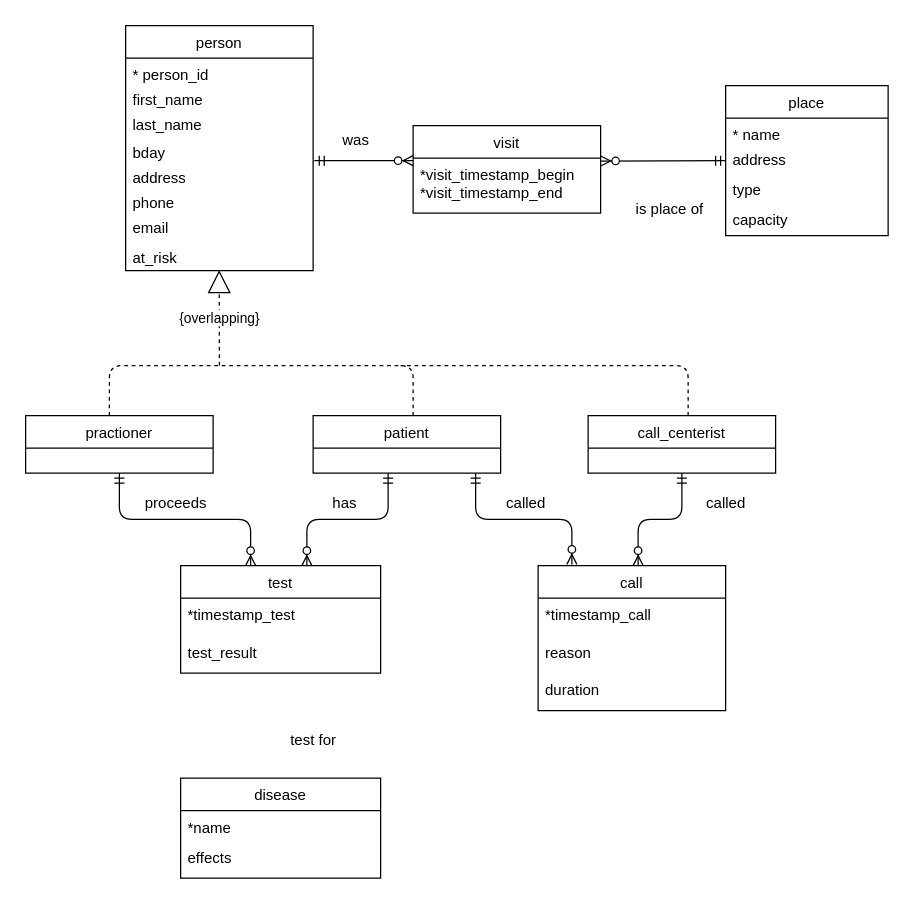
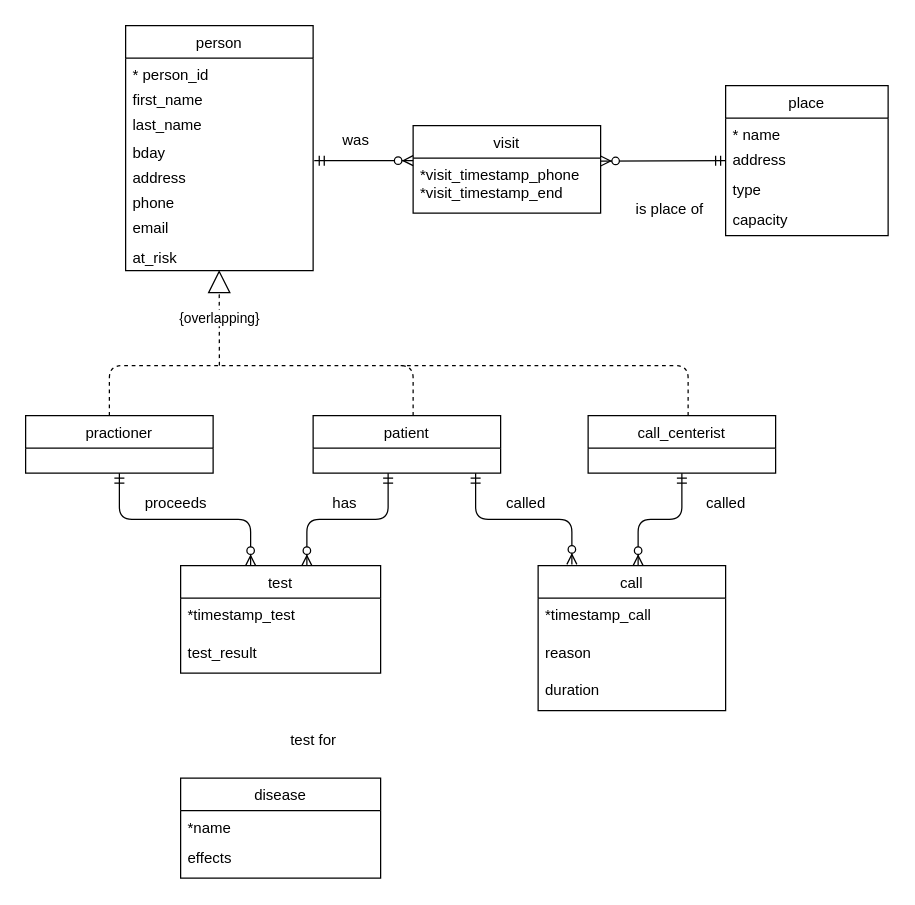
  <mxCell id="0" />
  <mxCell id="1" parent="0" />
  <mxCell id="2" value="person" style="swimlane;fontStyle=0;childLayout=stackLayout;horizontal=1;startSize=26;fillColor=none;horizontalStack=0;resizeParent=1;resizeParentMax=0;resizeLast=0;collapsible=1;marginBottom=0;" parent="1" vertex="1"><mxGeometry x="100" y="20" width="150" height="196" as="geometry" /></mxCell>
  <mxCell id="3" value="* person_id" style="text;strokeColor=none;fillColor=none;align=left;verticalAlign=top;spacingLeft=4;spacingRight=4;overflow=hidden;rotatable=0;points=[[0,0.5],[1,0.5]];portConstraint=eastwest;" parent="2" vertex="1"><mxGeometry y="26" width="150" height="20" as="geometry" /></mxCell>
  <mxCell id="4" value="first_name" style="text;strokeColor=none;fillColor=none;align=left;verticalAlign=top;spacingLeft=4;spacingRight=4;overflow=hidden;rotatable=0;points=[[0,0.5],[1,0.5]];portConstraint=eastwest;" parent="2" vertex="1"><mxGeometry y="46" width="150" height="20" as="geometry" /></mxCell>
  <mxCell id="5" value="last_name&#10;" style="text;strokeColor=none;fillColor=none;align=left;verticalAlign=top;spacingLeft=4;spacingRight=4;overflow=hidden;rotatable=0;points=[[0,0.5],[1,0.5]];portConstraint=eastwest;" parent="2" vertex="1"><mxGeometry y="66" width="150" height="22" as="geometry" /></mxCell>
  <mxCell id="6" value="bday" style="text;strokeColor=none;fillColor=none;align=left;verticalAlign=top;spacingLeft=4;spacingRight=4;overflow=hidden;rotatable=0;points=[[0,0.5],[1,0.5]];portConstraint=eastwest;" parent="2" vertex="1"><mxGeometry y="88" width="150" height="20" as="geometry" /></mxCell>
  <mxCell id="7" value="address" style="text;strokeColor=none;fillColor=none;align=left;verticalAlign=top;spacingLeft=4;spacingRight=4;overflow=hidden;rotatable=0;points=[[0,0.5],[1,0.5]];portConstraint=eastwest;" parent="2" vertex="1"><mxGeometry y="108" width="150" height="20" as="geometry" /></mxCell>
  <mxCell id="8" value="phone" style="text;strokeColor=none;fillColor=none;align=left;verticalAlign=top;spacingLeft=4;spacingRight=4;overflow=hidden;rotatable=0;points=[[0,0.5],[1,0.5]];portConstraint=eastwest;" parent="2" vertex="1"><mxGeometry y="128" width="150" height="20" as="geometry" /></mxCell>
  <mxCell id="9" value="email" style="text;strokeColor=none;fillColor=none;align=left;verticalAlign=top;spacingLeft=4;spacingRight=4;overflow=hidden;rotatable=0;points=[[0,0.5],[1,0.5]];portConstraint=eastwest;" parent="2" vertex="1"><mxGeometry y="148" width="150" height="24" as="geometry" /></mxCell>
  <mxCell id="10" value="at_risk" style="text;strokeColor=none;fillColor=none;align=left;verticalAlign=top;spacingLeft=4;spacingRight=4;overflow=hidden;rotatable=0;points=[[0,0.5],[1,0.5]];portConstraint=eastwest;" parent="2" vertex="1"><mxGeometry y="172" width="150" height="24" as="geometry" /></mxCell>
  <mxCell id="11" value="call_centerist" style="swimlane;fontStyle=0;childLayout=stackLayout;horizontal=1;startSize=26;fillColor=none;horizontalStack=0;resizeParent=1;resizeParentMax=0;resizeLast=0;collapsible=1;marginBottom=0;" parent="1" vertex="1"><mxGeometry x="470" y="332" width="150" height="46" as="geometry" /></mxCell>
  <mxCell id="12" value="practioner" style="swimlane;fontStyle=0;childLayout=stackLayout;horizontal=1;startSize=26;fillColor=none;horizontalStack=0;resizeParent=1;resizeParentMax=0;resizeLast=0;collapsible=1;marginBottom=0;" parent="1" vertex="1"><mxGeometry x="20" y="332" width="150" height="46" as="geometry" /></mxCell>
  <mxCell id="13" value="call" style="swimlane;fontStyle=0;childLayout=stackLayout;horizontal=1;startSize=26;fillColor=none;horizontalStack=0;resizeParent=1;resizeParentMax=0;resizeLast=0;collapsible=1;marginBottom=0;" parent="1" vertex="1"><mxGeometry x="430" y="452" width="150" height="116" as="geometry" /></mxCell>
  <mxCell id="14" value="*timestamp_call" style="text;strokeColor=none;fillColor=none;align=left;verticalAlign=top;spacingLeft=4;spacingRight=4;overflow=hidden;rotatable=0;points=[[0,0.5],[1,0.5]];portConstraint=eastwest;" parent="13" vertex="1"><mxGeometry y="26" width="150" height="30" as="geometry" /></mxCell>
  <mxCell id="15" value="reason" style="text;strokeColor=none;fillColor=none;align=left;verticalAlign=top;spacingLeft=4;spacingRight=4;overflow=hidden;rotatable=0;points=[[0,0.5],[1,0.5]];portConstraint=eastwest;" parent="13" vertex="1"><mxGeometry y="56" width="150" height="30" as="geometry" /></mxCell>
  <mxCell id="16" value="duration" style="text;strokeColor=none;fillColor=none;align=left;verticalAlign=top;spacingLeft=4;spacingRight=4;overflow=hidden;rotatable=0;points=[[0,0.5],[1,0.5]];portConstraint=eastwest;" parent="13" vertex="1"><mxGeometry y="86" width="150" height="30" as="geometry" /></mxCell>
  <mxCell id="17" value="place" style="swimlane;fontStyle=0;childLayout=stackLayout;horizontal=1;startSize=26;fillColor=none;horizontalStack=0;resizeParent=1;resizeParentMax=0;resizeLast=0;collapsible=1;marginBottom=0;" parent="1" vertex="1"><mxGeometry x="580" y="68" width="130" height="120" as="geometry" /></mxCell>
  <mxCell id="18" value="* name" style="text;strokeColor=none;fillColor=none;align=left;verticalAlign=top;spacingLeft=4;spacingRight=4;overflow=hidden;rotatable=0;points=[[0,0.5],[1,0.5]];portConstraint=eastwest;" parent="17" vertex="1"><mxGeometry y="26" width="130" height="20" as="geometry" /></mxCell>
  <mxCell id="19" value="address" style="text;strokeColor=none;fillColor=none;align=left;verticalAlign=top;spacingLeft=4;spacingRight=4;overflow=hidden;rotatable=0;points=[[0,0.5],[1,0.5]];portConstraint=eastwest;" parent="17" vertex="1"><mxGeometry y="46" width="130" height="24" as="geometry" /></mxCell>
  <mxCell id="20" value="type" style="text;strokeColor=none;fillColor=none;align=left;verticalAlign=top;spacingLeft=4;spacingRight=4;overflow=hidden;rotatable=0;points=[[0,0.5],[1,0.5]];portConstraint=eastwest;" parent="17" vertex="1"><mxGeometry y="70" width="130" height="24" as="geometry" /></mxCell>
  <mxCell id="21" value="capacity" style="text;strokeColor=none;fillColor=none;align=left;verticalAlign=top;spacingLeft=4;spacingRight=4;overflow=hidden;rotatable=0;points=[[0,0.5],[1,0.5]];portConstraint=eastwest;" parent="17" vertex="1"><mxGeometry y="94" width="130" height="26" as="geometry" /></mxCell>
  <mxCell id="22" value="visit" style="swimlane;fontStyle=0;childLayout=stackLayout;horizontal=1;startSize=26;fillColor=none;horizontalStack=0;resizeParent=1;resizeParentMax=0;resizeLast=0;collapsible=1;marginBottom=0;" parent="1" vertex="1"><mxGeometry x="330" y="100" width="150" height="70" as="geometry" /></mxCell>
- <mxCell id="23" value="*visit_timestamp_begin&#10;*visit_timestamp_end" style="text;strokeColor=none;fillColor=none;align=left;verticalAlign=top;spacingLeft=4;spacingRight=4;overflow=hidden;rotatable=0;points=[[0,0.5],[1,0.5]];portConstraint=eastwest;" parent="22" vertex="1"><mxGeometry y="26" width="150" height="44" as="geometry" /></mxCell>
+ <mxCell id="23" value="*visit_timestamp_phone&#10;*visit_timestamp_end" style="text;strokeColor=none;fillColor=none;align=left;verticalAlign=top;spacingLeft=4;spacingRight=4;overflow=hidden;rotatable=0;points=[[0,0.5],[1,0.5]];portConstraint=eastwest;" parent="22" vertex="1"><mxGeometry y="26" width="150" height="44" as="geometry" /></mxCell>
  <mxCell id="24" value="patient" style="swimlane;fontStyle=0;childLayout=stackLayout;horizontal=1;startSize=26;fillColor=none;horizontalStack=0;resizeParent=1;resizeParentMax=0;resizeLast=0;collapsible=1;marginBottom=0;" parent="1" vertex="1"><mxGeometry x="250" y="332" width="150" height="46" as="geometry" /></mxCell>
  <mxCell id="25" value="{overlapping}" style="endArrow=block;endSize=16;endFill=0;html=1;entryX=0.499;entryY=0.981;entryDx=0;entryDy=0;entryPerimeter=0;dashed=1;" parent="1" target="10" edge="1"><mxGeometry width="160" relative="1" as="geometry"><mxPoint x="175" y="292" as="sourcePoint" /><mxPoint x="175" y="212" as="targetPoint" /></mxGeometry></mxCell>
  <mxCell id="26" value="" style="endArrow=none;html=1;dashed=1;" parent="1" edge="1"><mxGeometry width="50" height="50" relative="1" as="geometry"><mxPoint x="87" y="332" as="sourcePoint" /><mxPoint x="230" y="292" as="targetPoint" /><Array as="points"><mxPoint x="87" y="292" /></Array></mxGeometry></mxCell>
  <mxCell id="27" value="" style="endArrow=none;html=1;dashed=1;" parent="1" edge="1"><mxGeometry width="50" height="50" relative="1" as="geometry"><mxPoint x="330" y="332" as="sourcePoint" /><mxPoint x="230" y="292" as="targetPoint" /><Array as="points"><mxPoint x="330" y="292" /></Array></mxGeometry></mxCell>
  <mxCell id="28" value="" style="endArrow=none;html=1;dashed=1;" parent="1" edge="1"><mxGeometry width="50" height="50" relative="1" as="geometry"><mxPoint x="550" y="332" as="sourcePoint" /><mxPoint x="320" y="292" as="targetPoint" /><Array as="points"><mxPoint x="550" y="292" /></Array></mxGeometry></mxCell>
  <mxCell id="29" value="test" style="swimlane;fontStyle=0;childLayout=stackLayout;horizontal=1;startSize=26;fillColor=none;horizontalStack=0;resizeParent=1;resizeParentMax=0;resizeLast=0;collapsible=1;marginBottom=0;" parent="1" vertex="1"><mxGeometry x="144" y="452" width="160" height="86" as="geometry" /></mxCell>
  <mxCell id="30" value="*timestamp_test" style="text;strokeColor=none;fillColor=none;align=left;verticalAlign=top;spacingLeft=4;spacingRight=4;overflow=hidden;rotatable=0;points=[[0,0.5],[1,0.5]];portConstraint=eastwest;" parent="29" vertex="1"><mxGeometry y="26" width="160" height="30" as="geometry" /></mxCell>
  <mxCell id="31" value="test_result" style="text;strokeColor=none;fillColor=none;align=left;verticalAlign=top;spacingLeft=4;spacingRight=4;overflow=hidden;rotatable=0;points=[[0,0.5],[1,0.5]];portConstraint=eastwest;" parent="29" vertex="1"><mxGeometry y="56" width="160" height="30" as="geometry" /></mxCell>
  <mxCell id="32" value="" style="edgeStyle=elbowEdgeStyle;fontSize=12;html=1;endArrow=ERzeroToMany;startArrow=ERmandOne;elbow=vertical;entryX=0.375;entryY=0;entryDx=0;entryDy=0;entryPerimeter=0;exitX=0.5;exitY=1;exitDx=0;exitDy=0;startFill=0;" parent="1" source="12" edge="1"><mxGeometry width="100" height="100" relative="1" as="geometry"><mxPoint x="90" y="382" as="sourcePoint" /><mxPoint x="200" y="452" as="targetPoint" /></mxGeometry></mxCell>
  <mxCell id="33" value="" style="edgeStyle=elbowEdgeStyle;fontSize=12;html=1;endArrow=ERzeroToMany;startArrow=ERmandOne;elbow=vertical;exitX=0.5;exitY=1;exitDx=0;exitDy=0;startFill=0;" parent="1" edge="1"><mxGeometry width="100" height="100" relative="1" as="geometry"><mxPoint x="380" y="378" as="sourcePoint" /><mxPoint x="457" y="451" as="targetPoint" /></mxGeometry></mxCell>
  <mxCell id="34" value="" style="edgeStyle=elbowEdgeStyle;fontSize=12;html=1;endArrow=ERzeroToMany;startArrow=ERmandOne;elbow=vertical;startFill=0;" parent="1" edge="1"><mxGeometry width="100" height="100" relative="1" as="geometry"><mxPoint x="310" y="378" as="sourcePoint" /><mxPoint x="245" y="452" as="targetPoint" /></mxGeometry></mxCell>
  <mxCell id="35" value="" style="edgeStyle=elbowEdgeStyle;fontSize=12;html=1;endArrow=ERzeroToMany;startArrow=ERmandOne;elbow=vertical;entryX=0.659;entryY=-0.033;entryDx=0;entryDy=0;entryPerimeter=0;exitX=0.5;exitY=1;exitDx=0;exitDy=0;startFill=0;" parent="1" source="11" edge="1"><mxGeometry width="100" height="100" relative="1" as="geometry"><mxPoint x="574.56" y="380.64" as="sourcePoint" /><mxPoint x="510" y="452" as="targetPoint" /></mxGeometry></mxCell>
  <mxCell id="36" value="called" style="text;html=1;align=center;verticalAlign=middle;resizable=0;points=[];autosize=1;" parent="1" vertex="1"><mxGeometry x="395" y="392" width="50" height="20" as="geometry" /></mxCell>
  <mxCell id="37" value="called" style="text;html=1;align=center;verticalAlign=middle;resizable=0;points=[];autosize=1;" parent="1" vertex="1"><mxGeometry x="555" y="392" width="50" height="20" as="geometry" /></mxCell>
  <mxCell id="38" value="disease" style="swimlane;fontStyle=0;childLayout=stackLayout;horizontal=1;startSize=26;fillColor=none;horizontalStack=0;resizeParent=1;resizeParentMax=0;resizeLast=0;collapsible=1;marginBottom=0;" parent="1" vertex="1"><mxGeometry x="144" y="622" width="160" height="80" as="geometry" /></mxCell>
  <mxCell id="39" value="*name" style="text;strokeColor=none;fillColor=none;align=left;verticalAlign=top;spacingLeft=4;spacingRight=4;overflow=hidden;rotatable=0;points=[[0,0.5],[1,0.5]];portConstraint=eastwest;" parent="38" vertex="1"><mxGeometry y="26" width="160" height="24" as="geometry" /></mxCell>
  <mxCell id="40" value="effects" style="text;strokeColor=none;fillColor=none;align=left;verticalAlign=top;spacingLeft=4;spacingRight=4;overflow=hidden;rotatable=0;points=[[0,0.5],[1,0.5]];portConstraint=eastwest;" parent="38" vertex="1"><mxGeometry y="50" width="160" height="30" as="geometry" /></mxCell>
  <mxCell id="41" value="proceeds" style="text;html=1;align=center;verticalAlign=middle;resizable=0;points=[];autosize=1;" parent="1" vertex="1"><mxGeometry x="105" y="392" width="70" height="20" as="geometry" /></mxCell>
  <mxCell id="42" value="has" style="text;html=1;align=center;verticalAlign=middle;resizable=0;points=[];autosize=1;" parent="1" vertex="1"><mxGeometry x="260" y="392" width="30" height="20" as="geometry" /></mxCell>
  <mxCell id="43" value="" style="fontSize=12;html=1;endArrow=ERzeroToMany;startArrow=ERmandOne;entryX=1;entryY=0.053;entryDx=0;entryDy=0;entryPerimeter=0;" parent="1" target="23" edge="1"><mxGeometry width="100" height="100" relative="1" as="geometry"><mxPoint x="580" y="128" as="sourcePoint" /><mxPoint x="630" y="172" as="targetPoint" /></mxGeometry></mxCell>
  <mxCell id="44" value="" style="fontSize=12;html=1;endArrow=ERzeroToMany;startArrow=ERmandOne;exitX=1.006;exitY=0.003;exitDx=0;exitDy=0;exitPerimeter=0;" parent="1" source="7" edge="1"><mxGeometry width="100" height="100" relative="1" as="geometry"><mxPoint x="590" y="138" as="sourcePoint" /><mxPoint x="330" y="128" as="targetPoint" /></mxGeometry></mxCell>
  <mxCell id="45" value="test for" style="text;html=1;align=center;verticalAlign=middle;resizable=0;points=[];autosize=1;" parent="1" vertex="1"><mxGeometry x="225" y="582" width="50" height="20" as="geometry" /></mxCell>
  <mxCell id="46" value="is place of" style="text;html=1;align=center;verticalAlign=middle;resizable=0;points=[];autosize=1;" vertex="1" parent="1"><mxGeometry x="500" y="157" width="70" height="20" as="geometry" /></mxCell>
  <mxCell id="47" value="was" style="text;html=1;align=center;verticalAlign=middle;resizable=0;points=[];autosize=1;" vertex="1" parent="1"><mxGeometry x="264" y="102" width="40" height="20" as="geometry" /></mxCell>
